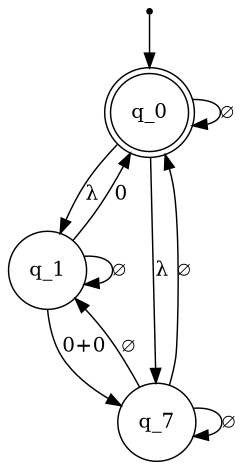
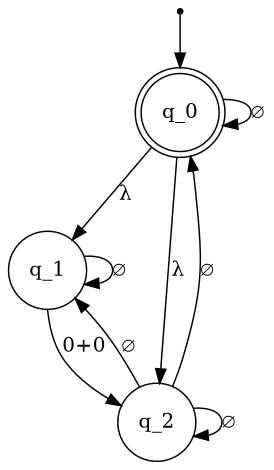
  digraph {
    rankdir=TB
    node [shape=circle]
    qi [shape=point]
    q_0 [shape=doublecircle]
    q_1
-   q_2 [label=q_7]
+   q_2
    qi -> q_0
    q_0 -> q_0 [label="∅"]
    q_0 -> q_1 [label="λ"]
    q_0 -> q_2 [label="λ"]
-   q_1 -> q_0 [label=0]
    q_1 -> q_1 [label="∅"]
    q_1 -> q_2 [label="0+0"]
    q_2 -> q_0 [label="∅"]
    q_2 -> q_1 [label="∅"]
    q_2 -> q_2 [label="∅"]
  }
